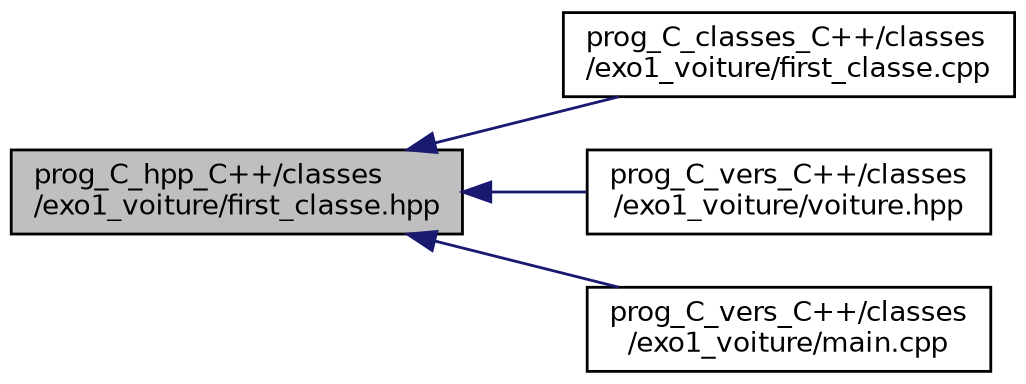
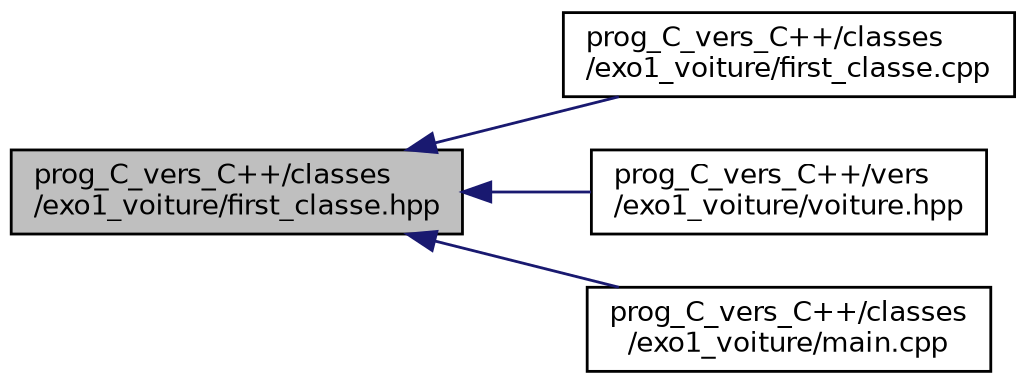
  digraph {
    rankdir=LR
    node [color=black fillcolor=white fontname=Helvetica fontsize=10 shape=record style=filled]
    edge [color=midnightblue dir=back fontname=Helvetica fontsize=10 labelfontname=Helvetica labelfontsize=10 style=solid]
-   n1 [fillcolor=grey75 fontcolor=black height=0.2 label="prog_C_hpp_C++/classes\l/exo1_voiture/first_classe.hpp" width=0.4]
-   n2 [height=0.2 label="prog_C_classes_C++/classes\l/exo1_voiture/first_classe.cpp" width=0.4]
-   n3 [height=0.2 label="prog_C_vers_C++/classes\l/exo1_voiture/voiture.hpp" width=0.4]
+   n1 [fillcolor=grey75 fontcolor=black height=0.2 label="prog_C_vers_C++/classes\l/exo1_voiture/first_classe.hpp" width=0.4]
+   n2 [height=0.2 label="prog_C_vers_C++/classes\l/exo1_voiture/first_classe.cpp" width=0.4]
+   n3 [height=0.2 label="prog_C_vers_C++/vers\l/exo1_voiture/voiture.hpp" width=0.4]
    n4 [height=0.2 label="prog_C_vers_C++/classes\l/exo1_voiture/main.cpp" width=0.4]
    n1 -> n2
    n1 -> n3
    n1 -> n4
  }
